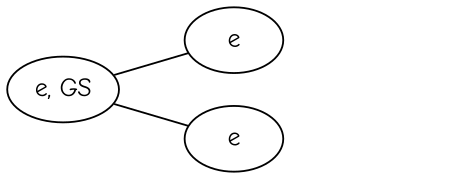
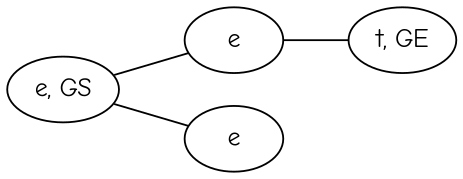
  graph {
    rankdir=LR
    fontname="Comic Neue"
    node [fontname="Comic Neue"]
    edge [fontname="Comic Neue"]
    n1 [label="e, GS"]
    n2 [label=e]
    n3 [label=e]
+   n4 [label="t, GE"]
    n1 -- n2
    n1 -- n3
+   n2 -- n4
  }
